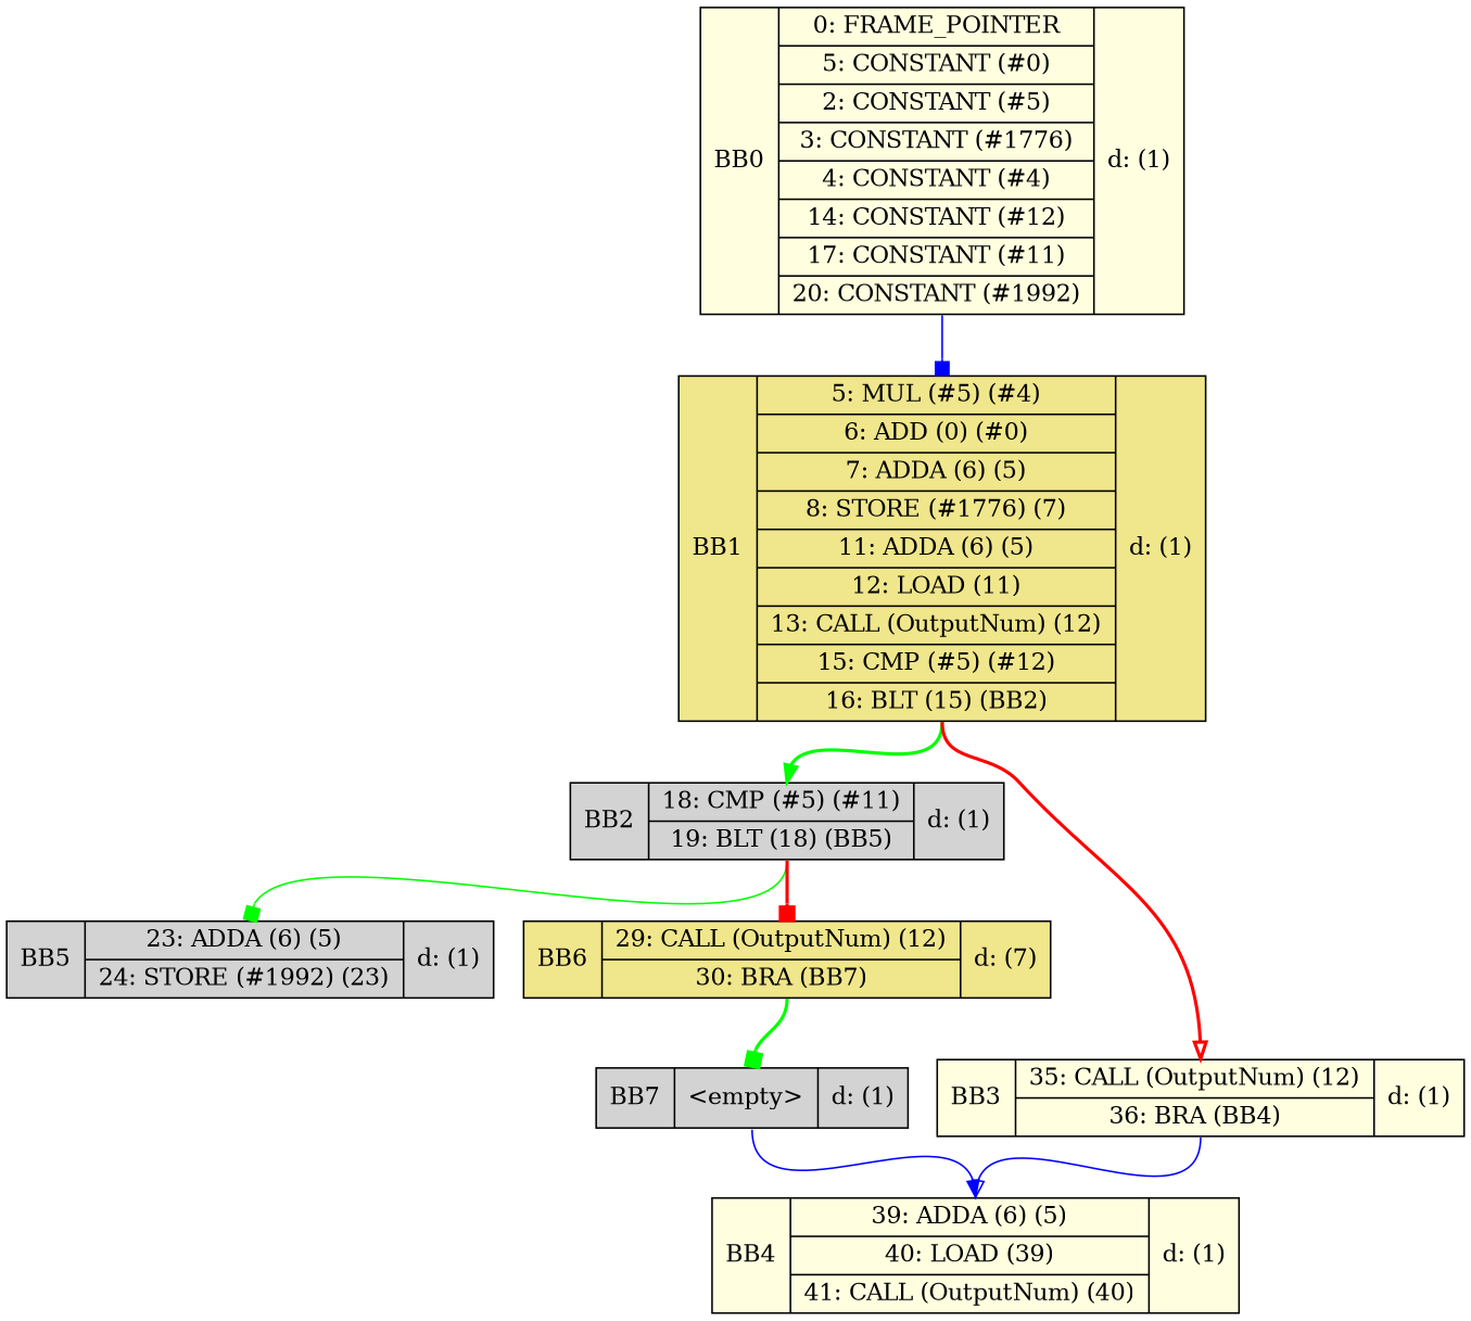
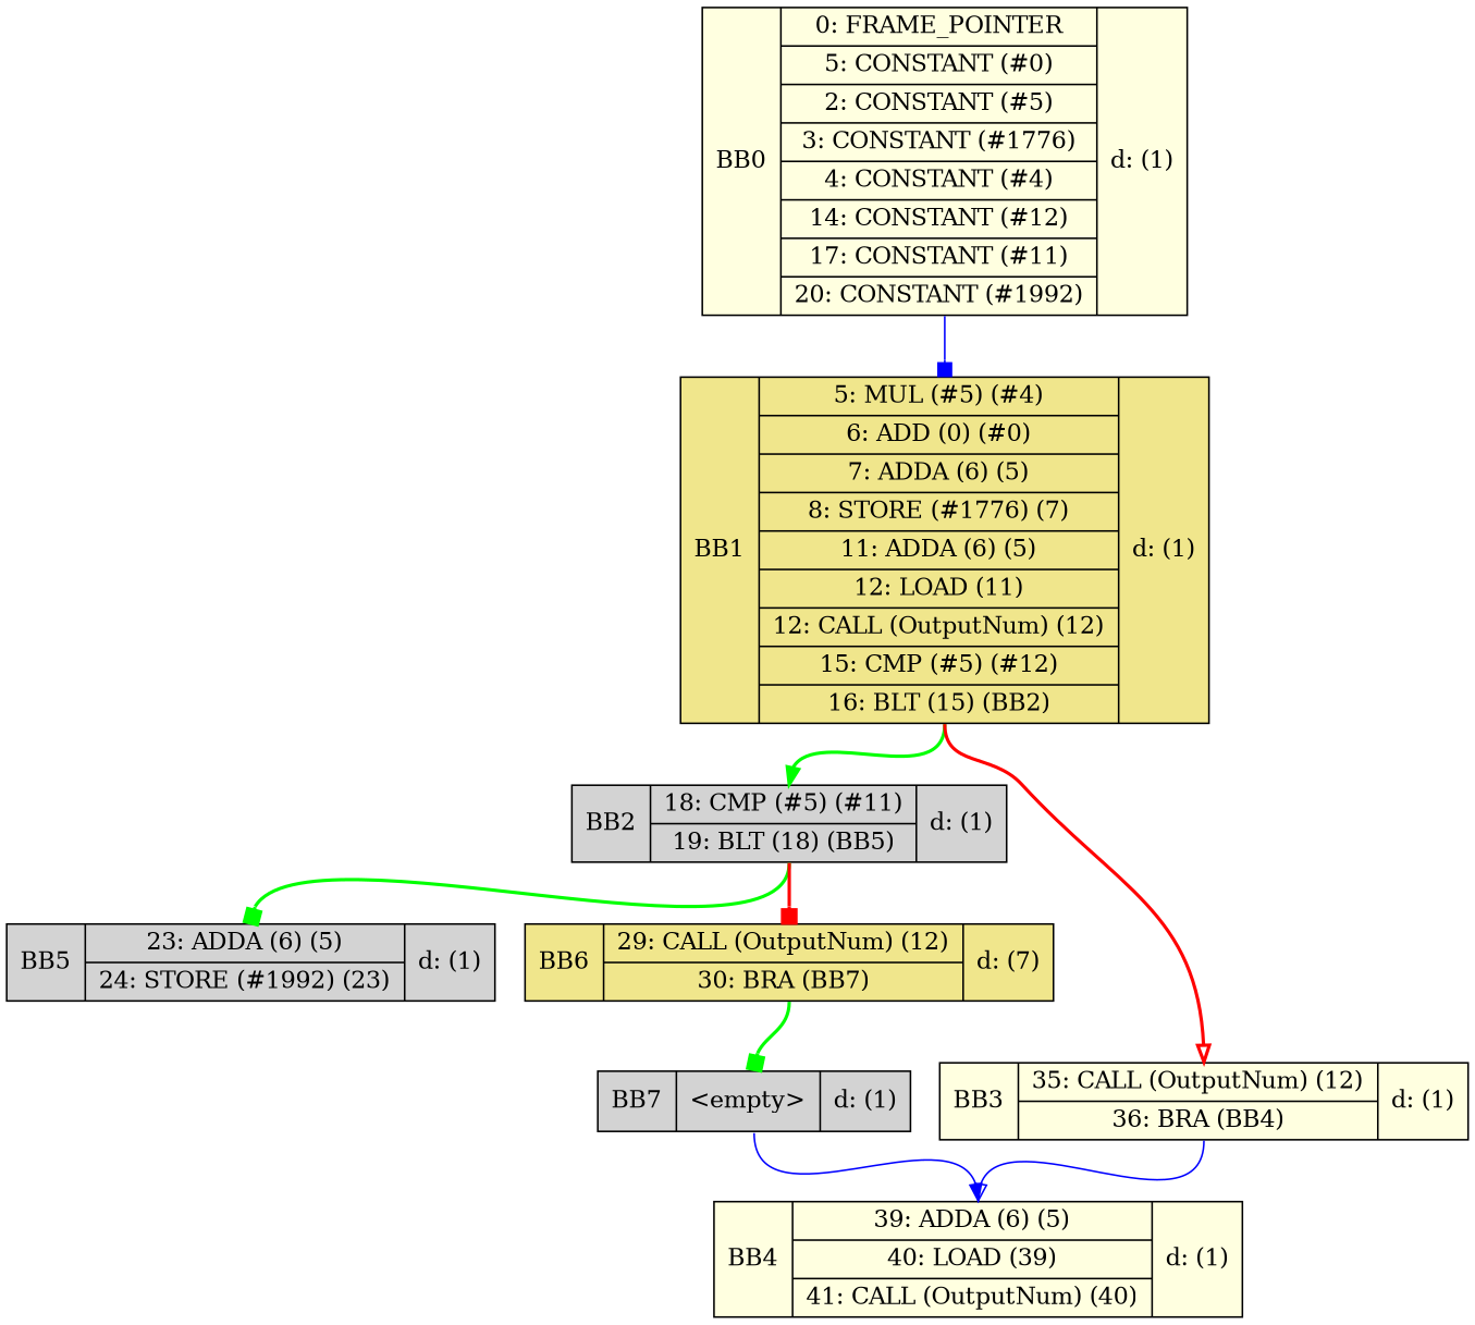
  digraph {
    node [fillcolor=lightyellow shape=record style=filled]
    edge [arrowhead=box color=blue headport=n style=solid tailport=s]
    n1 [label="<b>BB0 | {0: FRAME_POINTER|5: CONSTANT (#0)|2: CONSTANT (#5)|3: CONSTANT (#1776)|4: CONSTANT (#4)|14: CONSTANT (#12)|17: CONSTANT (#11)|20: CONSTANT (#1992)} | d: (1)\n"]
-   n2 [fillcolor=khaki label="<b>BB1 | {5: MUL (#5)  (#4)|6: ADD (0)  (#0)|7: ADDA (6)  (5)|8: STORE (#1776)  (7)|11: ADDA (6)  (5)|12: LOAD (11)|13: CALL (OutputNum) (12)|15: CMP (#5)  (#12)|16: BLT (15) (BB2)} | d: (1)\n"]
+   n2 [fillcolor=khaki label="<b>BB1 | {5: MUL (#5)  (#4)|6: ADD (0)  (#0)|7: ADDA (6)  (5)|8: STORE (#1776)  (7)|11: ADDA (6)  (5)|12: LOAD (11)|12: CALL (OutputNum) (12)|15: CMP (#5)  (#12)|16: BLT (15) (BB2)} | d: (1)\n"]
    n3 [fillcolor=lightgrey label="<b>BB2 | {18: CMP (#5)  (#11)|19: BLT (18) (BB5)} | d: (1)\n"]
    n4 [label="<b>BB3 | {35: CALL (OutputNum) (12)|36: BRA (BB4)} | d: (1)\n"]
    n5 [fillcolor=lightgrey label="<b>BB5 | {23: ADDA (6)  (5)|24: STORE (#1992)  (23)} | d: (1)\n"]
    n6 [fillcolor=khaki label="<b>BB6 | {29: CALL (OutputNum) (12)|30: BRA (BB7)} | d: (7)\n"]
    n7 [label="<b>BB4 | {39: ADDA (6)  (5)|40: LOAD (39)|41: CALL (OutputNum) (40)} | d: (1)\n"]
    n8 [fillcolor=lightgrey label="<b>BB7 | {\<empty\>} | d: (1)\n"]
    n1 -> n2
    n2 -> n3 [arrowhead=normal color=green style=bold]
    n2 -> n4 [arrowhead=onormal color=red style=bold]
-   n3 -> n5 [color=green]
+   n3 -> n5 [color=green style=bold]
    n3 -> n6 [color=red style=bold]
    n4 -> n7 [arrowhead=onormal]
    n6 -> n8 [color=green style=bold]
    n8 -> n7 [arrowhead=normal]
  }
